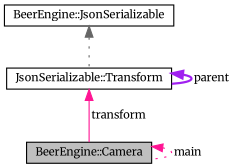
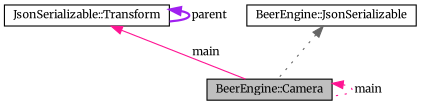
  digraph {
    fontname=Merriweather
    node [color=black fillcolor=white fontname=Merriweather fontsize=10 shape=record style=filled]
    edge [color=deeppink dir=back fontname=Merriweather fontsize=10 labelfontname=Helvetica labelfontsize=10 style=dotted]
    n1 [fillcolor=grey75 fontcolor=black height=0.2 label="BeerEngine::Camera" width=0.4]
    n2 [height=0.2 label="JsonSerializable::Transform" width=0.4]
    n3 [height=0.2 label="BeerEngine::JsonSerializable" width=0.4]
    n1 -> n1 [label=" main"]
-   n2 -> n1 [label=" transform" style=solid]
+   n2 -> n1 [label=" main" style=solid]
    n2 -> n2 [color=purple label=" parent" style=bold]
-   n3 -> n2 [color=gray40]
+   n3 -> n1 [color=gray40]
  }
